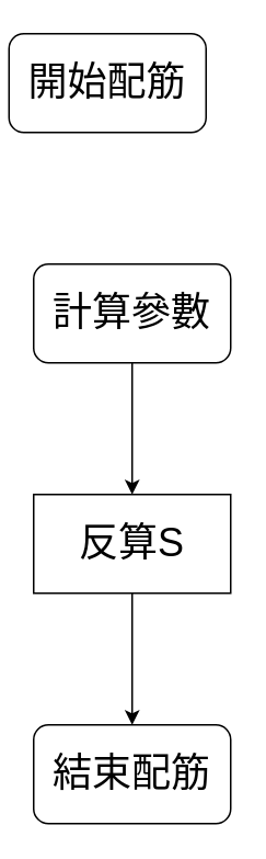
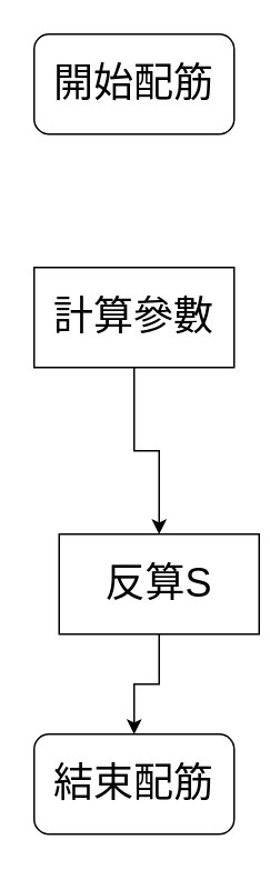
  <mxCell id="0" />
  <mxCell id="1" parent="0" />
- <mxCell id="2" value="&lt;font style=&quot;font-size: 24px;&quot;&gt;開始配筋&lt;/font&gt;" style="rounded=1;whiteSpace=wrap;html=1;" vertex="1" parent="1"><mxGeometry x="5" y="20" width="120" height="60" as="geometry" /></mxCell>
+ <mxCell id="2" value="&lt;font style=&quot;font-size: 24px;&quot;&gt;開始配筋&lt;/font&gt;" style="rounded=1;whiteSpace=wrap;html=1;" vertex="1" parent="1"><mxGeometry x="20" y="20" width="120" height="60" as="geometry" /></mxCell>
  <mxCell id="3" value="" style="edgeStyle=orthogonalEdgeStyle;rounded=0;orthogonalLoop=1;jettySize=auto;html=1;" edge="1" parent="1" source="4" target="6"><mxGeometry relative="1" as="geometry" /></mxCell>
- <mxCell id="4" value="&lt;font style=&quot;font-size: 24px;&quot;&gt;計算參數&lt;/font&gt;" style="whiteSpace=wrap;html=1;rounded=1;" vertex="1" parent="1"><mxGeometry x="20" y="160" width="120" height="60" as="geometry" /></mxCell>
+ <mxCell id="4" value="&lt;font style=&quot;font-size: 24px;&quot;&gt;計算參數&lt;/font&gt;" style="rounded=0;whiteSpace=wrap;html=1;" vertex="1" parent="1"><mxGeometry x="20" y="160" width="120" height="60" as="geometry" /></mxCell>
  <mxCell id="5" value="" style="edgeStyle=orthogonalEdgeStyle;rounded=0;orthogonalLoop=1;jettySize=auto;html=1;" edge="1" parent="1" source="6" target="7"><mxGeometry relative="1" as="geometry" /></mxCell>
- <mxCell id="6" value="&lt;font style=&quot;font-size: 24px;&quot;&gt;反算S&lt;/font&gt;" style="rounded=0;whiteSpace=wrap;html=1;" vertex="1" parent="1"><mxGeometry x="20" y="300" width="120" height="60" as="geometry" /></mxCell>
+ <mxCell id="6" value="&lt;font style=&quot;font-size: 24px;&quot;&gt;反算S&lt;/font&gt;" style="rounded=0;whiteSpace=wrap;html=1;" vertex="1" parent="1"><mxGeometry x="35" y="320" width="120" height="60" as="geometry" /></mxCell>
  <mxCell id="7" value="&lt;font style=&quot;font-size: 24px;&quot;&gt;結束配筋&lt;/font&gt;" style="rounded=1;whiteSpace=wrap;html=1;" vertex="1" parent="1"><mxGeometry x="20" y="440" width="120" height="60" as="geometry" /></mxCell>
